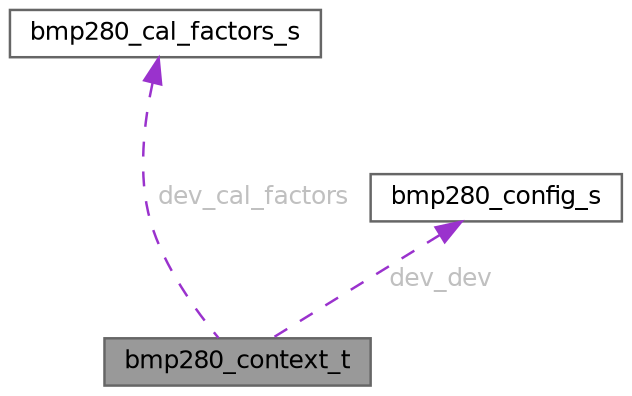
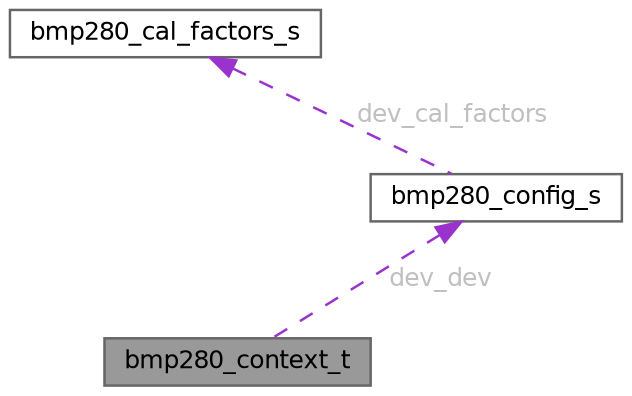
  digraph {
    node [color=gray40 fillcolor=white fontname=Helvetica fontsize=10 shape=box style=filled]
    edge [color=darkorchid3 dir=back fontcolor=grey fontname=Helvetica fontsize=10 labelfontname=Helvetica labelfontsize=10 style=dashed]
    n1 [fillcolor=grey60 fontcolor=black height=0.2 label=bmp280_context_t width=0.4]
    n2 [height=0.2 label=bmp280_config_s width=0.4]
    n3 [height=0.2 label=bmp280_cal_factors_s width=0.4]
    n2 -> n1 [label=" dev_dev"]
-   n3 -> n1 [label=" dev_cal_factors"]
+   n3 -> n2 [label=" dev_cal_factors"]
  }
